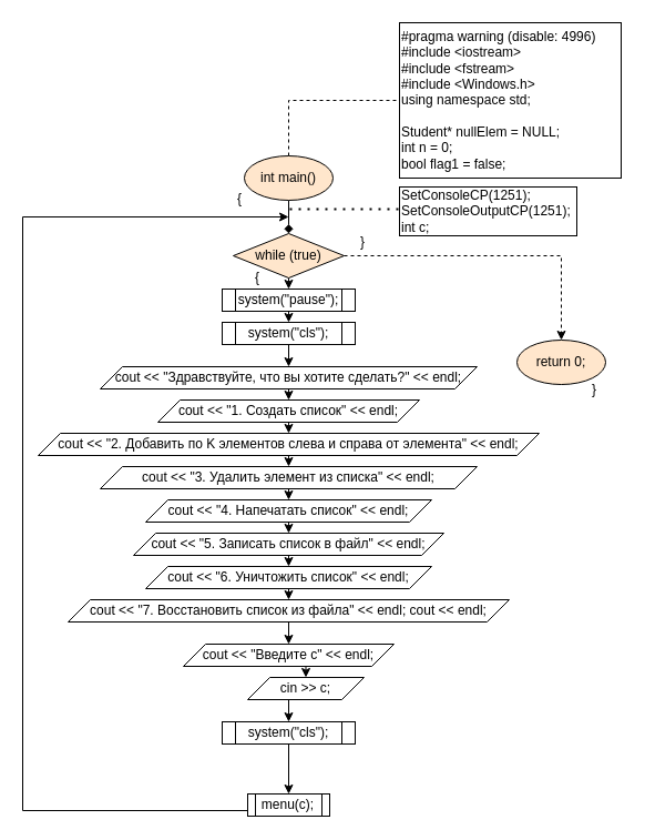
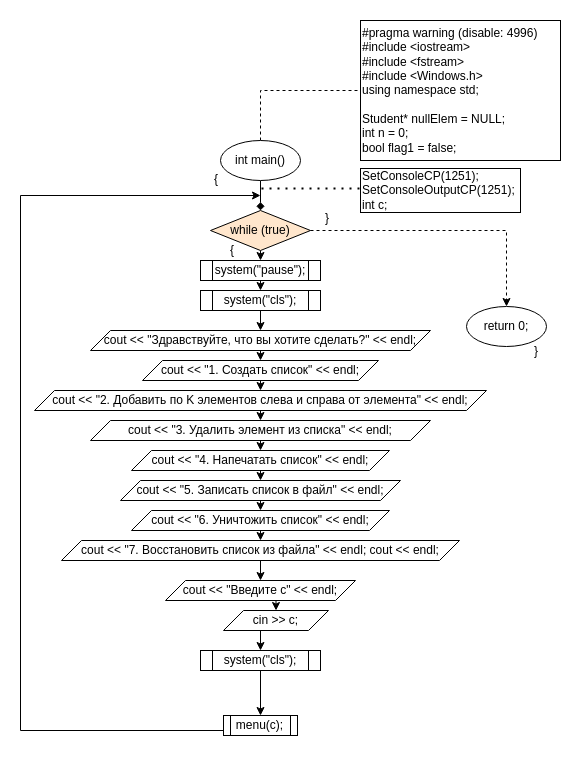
  <mxCell id="0" />
  <mxCell id="1" parent="0" />
  <mxCell id="2" style="edgeStyle=orthogonalEdgeStyle;rounded=0;orthogonalLoop=1;jettySize=auto;html=1;exitX=0.5;exitY=0;exitDx=0;exitDy=0;entryX=0;entryY=0.5;entryDx=0;entryDy=0;dashed=1;endArrow=none;endFill=0;" edge="1" parent="1" source="4" target="5"><mxGeometry relative="1" as="geometry"><Array as="points"><mxPoint x="260" y="90" /></Array></mxGeometry></mxCell>
  <mxCell id="3" style="edgeStyle=orthogonalEdgeStyle;rounded=0;orthogonalLoop=1;jettySize=auto;html=1;exitX=0.5;exitY=1;exitDx=0;exitDy=0;entryX=0.5;entryY=0;entryDx=0;entryDy=0;endArrow=diamond;endFill=1;" edge="1" parent="1" source="4" target="8"><mxGeometry relative="1" as="geometry" /></mxCell>
- <mxCell id="4" value="int main()" style="ellipse;whiteSpace=wrap;html=1;fillColor=#ffe6cc;" vertex="1" parent="1"><mxGeometry x="220" y="140" width="80" height="40" as="geometry" /></mxCell>
+ <mxCell id="4" value="int main()" style="ellipse;whiteSpace=wrap;html=1;" vertex="1" parent="1"><mxGeometry x="220" y="140" width="80" height="40" as="geometry" /></mxCell>
  <mxCell id="5" value="&lt;div&gt;#pragma warning (disable: 4996)&lt;/div&gt;&lt;div&gt;#include &amp;lt;iostream&amp;gt;&lt;/div&gt;&lt;div&gt;#include &amp;lt;fstream&amp;gt;&lt;/div&gt;&lt;div&gt;#include &amp;lt;Windows.h&amp;gt;&lt;/div&gt;&lt;div&gt;using namespace std;&lt;/div&gt;&lt;div&gt;&lt;br&gt;&lt;/div&gt;&lt;div&gt;&lt;div&gt;Student* nullElem = NULL;&lt;/div&gt;&lt;div&gt;int n = 0;&lt;/div&gt;&lt;div&gt;bool flag1 = false;&lt;/div&gt;&lt;/div&gt;" style="rounded=0;whiteSpace=wrap;html=1;align=left;" vertex="1" parent="1"><mxGeometry x="360" width="200" height="140" as="geometry" y="20" /></mxCell>
  <mxCell id="6" style="edgeStyle=orthogonalEdgeStyle;rounded=0;orthogonalLoop=1;jettySize=auto;html=1;exitX=0.5;exitY=1;exitDx=0;exitDy=0;entryX=0.5;entryY=0;entryDx=0;entryDy=0;endArrow=classic;endFill=1;" edge="1" parent="1" source="8" target="12"><mxGeometry relative="1" as="geometry" /></mxCell>
  <mxCell id="7" style="edgeStyle=orthogonalEdgeStyle;rounded=0;orthogonalLoop=1;jettySize=auto;html=1;exitX=1;exitY=0.5;exitDx=0;exitDy=0;entryX=0.5;entryY=0;entryDx=0;entryDy=0;endArrow=classic;endFill=1;dashed=1;" edge="1" parent="1" source="8" target="42"><mxGeometry relative="1" as="geometry" /></mxCell>
  <mxCell id="8" value="while (true)" style="rhombus;whiteSpace=wrap;html=1;fillColor=#ffe6cc;" vertex="1" parent="1"><mxGeometry x="210" y="210" width="100" height="40" as="geometry" /></mxCell>
  <mxCell id="9" value="" style="endArrow=none;dashed=1;html=1;dashPattern=1 3;strokeWidth=2;rounded=0;" edge="1" parent="1"><mxGeometry width="50" height="50" relative="1" as="geometry"><mxPoint x="261" y="188" as="sourcePoint" /><mxPoint x="360" y="188" as="targetPoint" /></mxGeometry></mxCell>
  <mxCell id="10" value="&lt;div&gt;SetConsoleCP(1251);&lt;/div&gt;&lt;div&gt;&#09;SetConsoleOutputCP(1251);&lt;/div&gt;&lt;div&gt;int c;&lt;/div&gt;" style="rounded=0;whiteSpace=wrap;html=1;align=left;" vertex="1" parent="1"><mxGeometry x="360" y="168" width="160" height="44" as="geometry" /></mxCell>
  <mxCell id="11" style="edgeStyle=orthogonalEdgeStyle;rounded=0;orthogonalLoop=1;jettySize=auto;html=1;exitX=0.5;exitY=1;exitDx=0;exitDy=0;entryX=0.5;entryY=0;entryDx=0;entryDy=0;endArrow=classic;endFill=1;" edge="1" parent="1" source="12" target="14"><mxGeometry relative="1" as="geometry" /></mxCell>
  <mxCell id="12" value="&lt;div&gt;&#09;&#09;system(&quot;pause&quot;);&lt;/div&gt;" style="shape=process;whiteSpace=wrap;html=1;backgroundOutline=1;" vertex="1" parent="1"><mxGeometry x="200" y="260" width="120" height="20" as="geometry" /></mxCell>
  <mxCell id="13" style="edgeStyle=orthogonalEdgeStyle;rounded=0;orthogonalLoop=1;jettySize=auto;html=1;exitX=0.5;exitY=1;exitDx=0;exitDy=0;entryX=0.5;entryY=0;entryDx=0;entryDy=0;endArrow=classic;endFill=1;" edge="1" parent="1" source="14" target="16"><mxGeometry relative="1" as="geometry" /></mxCell>
  <mxCell id="14" value="&lt;div&gt;&#09;&#09;system(&quot;cls&quot;);&lt;/div&gt;" style="shape=process;whiteSpace=wrap;html=1;backgroundOutline=1;" vertex="1" parent="1"><mxGeometry x="200" y="290" width="120" height="20" as="geometry" /></mxCell>
  <mxCell id="15" style="edgeStyle=orthogonalEdgeStyle;rounded=0;orthogonalLoop=1;jettySize=auto;html=1;exitX=0.5;exitY=1;exitDx=0;exitDy=0;entryX=0.5;entryY=0;entryDx=0;entryDy=0;endArrow=classic;endFill=1;" edge="1" parent="1" source="16" target="18"><mxGeometry relative="1" as="geometry" /></mxCell>
  <mxCell id="16" value="&lt;div&gt;&#09;&#09;cout &amp;lt;&amp;lt; &quot;Здравствуйте, что вы хотите сделать?&quot; &amp;lt;&amp;lt; endl;&lt;/div&gt;" style="shape=parallelogram;perimeter=parallelogramPerimeter;whiteSpace=wrap;html=1;fixedSize=1;" vertex="1" parent="1"><mxGeometry x="90" y="330" width="340" height="20" as="geometry" /></mxCell>
  <mxCell id="17" style="edgeStyle=orthogonalEdgeStyle;rounded=0;orthogonalLoop=1;jettySize=auto;html=1;exitX=0.5;exitY=1;exitDx=0;exitDy=0;entryX=0.5;entryY=0;entryDx=0;entryDy=0;endArrow=classic;endFill=1;" edge="1" parent="1" source="18" target="20"><mxGeometry relative="1" as="geometry" /></mxCell>
  <mxCell id="18" value="&lt;div&gt;&#09;&#09;cout &amp;lt;&amp;lt; &quot;1. Создать список&quot; &amp;lt;&amp;lt; endl;&lt;/div&gt;" style="shape=parallelogram;perimeter=parallelogramPerimeter;whiteSpace=wrap;html=1;fixedSize=1;" vertex="1" parent="1"><mxGeometry x="142" y="360" width="236" height="20" as="geometry" /></mxCell>
  <mxCell id="19" style="edgeStyle=orthogonalEdgeStyle;rounded=0;orthogonalLoop=1;jettySize=auto;html=1;exitX=0.5;exitY=1;exitDx=0;exitDy=0;entryX=0.5;entryY=0;entryDx=0;entryDy=0;endArrow=classic;endFill=1;" edge="1" parent="1" source="20" target="22"><mxGeometry relative="1" as="geometry" /></mxCell>
  <mxCell id="20" value="&lt;div&gt;&#09;&#09;cout &amp;lt;&amp;lt; &quot;2. Добавить по K элементов слева и справа от элемента&quot; &amp;lt;&amp;lt; endl;&lt;/div&gt;" style="shape=parallelogram;perimeter=parallelogramPerimeter;whiteSpace=wrap;html=1;fixedSize=1;" vertex="1" parent="1"><mxGeometry x="34" y="390" width="452" height="20" as="geometry" /></mxCell>
  <mxCell id="21" style="edgeStyle=orthogonalEdgeStyle;rounded=0;orthogonalLoop=1;jettySize=auto;html=1;exitX=0.5;exitY=1;exitDx=0;exitDy=0;entryX=0.5;entryY=0;entryDx=0;entryDy=0;endArrow=classic;endFill=1;" edge="1" parent="1" source="22" target="24"><mxGeometry relative="1" as="geometry" /></mxCell>
  <mxCell id="22" value="&lt;div&gt;&#09;&#09;cout &amp;lt;&amp;lt; &quot;3. Удалить элемент из списка&quot; &amp;lt;&amp;lt; endl;&lt;/div&gt;" style="shape=parallelogram;perimeter=parallelogramPerimeter;whiteSpace=wrap;html=1;fixedSize=1;" vertex="1" parent="1"><mxGeometry x="90" y="420" width="340" height="20" as="geometry" /></mxCell>
  <mxCell id="23" style="edgeStyle=orthogonalEdgeStyle;rounded=0;orthogonalLoop=1;jettySize=auto;html=1;exitX=0.5;exitY=1;exitDx=0;exitDy=0;entryX=0.5;entryY=0;entryDx=0;entryDy=0;endArrow=classic;endFill=1;" edge="1" parent="1" source="24" target="26"><mxGeometry relative="1" as="geometry" /></mxCell>
  <mxCell id="24" value="&lt;div&gt;&#09;&#09;cout &amp;lt;&amp;lt; &quot;4. Напечатать список&quot; &amp;lt;&amp;lt; endl;&lt;/div&gt;" style="shape=parallelogram;perimeter=parallelogramPerimeter;whiteSpace=wrap;html=1;fixedSize=1;" vertex="1" parent="1"><mxGeometry x="131" y="450" width="258" height="20" as="geometry" /></mxCell>
  <mxCell id="25" style="edgeStyle=orthogonalEdgeStyle;rounded=0;orthogonalLoop=1;jettySize=auto;html=1;exitX=0.5;exitY=1;exitDx=0;exitDy=0;entryX=0.5;entryY=0;entryDx=0;entryDy=0;endArrow=classic;endFill=1;" edge="1" parent="1" source="26" target="28"><mxGeometry relative="1" as="geometry" /></mxCell>
  <mxCell id="26" value="&lt;div&gt;&#09;&#09;cout &amp;lt;&amp;lt; &quot;5. Записать список в файл&quot; &amp;lt;&amp;lt; endl;&lt;/div&gt;" style="shape=parallelogram;perimeter=parallelogramPerimeter;whiteSpace=wrap;html=1;fixedSize=1;" vertex="1" parent="1"><mxGeometry x="120" y="480" width="280" height="20" as="geometry" /></mxCell>
  <mxCell id="27" style="edgeStyle=orthogonalEdgeStyle;rounded=0;orthogonalLoop=1;jettySize=auto;html=1;exitX=0.5;exitY=1;exitDx=0;exitDy=0;entryX=0.5;entryY=0;entryDx=0;entryDy=0;endArrow=classic;endFill=1;" edge="1" parent="1" source="28" target="30"><mxGeometry relative="1" as="geometry" /></mxCell>
  <mxCell id="28" value="&lt;div&gt;&#09;&#09;cout &amp;lt;&amp;lt; &quot;6. Уничтожить список&quot; &amp;lt;&amp;lt; endl;&lt;/div&gt;" style="shape=parallelogram;perimeter=parallelogramPerimeter;whiteSpace=wrap;html=1;fixedSize=1;" vertex="1" parent="1"><mxGeometry x="131" y="510" width="258" height="20" as="geometry" /></mxCell>
  <mxCell id="29" style="edgeStyle=orthogonalEdgeStyle;rounded=0;orthogonalLoop=1;jettySize=auto;html=1;exitX=0.5;exitY=1;exitDx=0;exitDy=0;entryX=0.5;entryY=0;entryDx=0;entryDy=0;endArrow=classic;endFill=1;" edge="1" parent="1" source="30" target="32"><mxGeometry relative="1" as="geometry" /></mxCell>
  <mxCell id="30" value="&lt;div&gt;&#09;&#09;cout &amp;lt;&amp;lt; &quot;7. Восстановить список из файла&quot; &amp;lt;&amp;lt; endl; cout &amp;lt;&amp;lt; endl;&lt;/div&gt;" style="shape=parallelogram;perimeter=parallelogramPerimeter;whiteSpace=wrap;html=1;fixedSize=1;" vertex="1" parent="1"><mxGeometry x="61" y="540" width="398" height="20" as="geometry" /></mxCell>
  <mxCell id="31" style="edgeStyle=orthogonalEdgeStyle;rounded=0;orthogonalLoop=1;jettySize=auto;html=1;exitX=0.5;exitY=1;exitDx=0;exitDy=0;entryX=0.5;entryY=0;entryDx=0;entryDy=0;endArrow=classic;endFill=1;" edge="1" parent="1" source="32" target="34"><mxGeometry relative="1" as="geometry" /></mxCell>
  <mxCell id="32" value="&lt;div&gt;&#09;&#09;cout &amp;lt;&amp;lt; &quot;Введите c&quot; &amp;lt;&amp;lt; endl;&lt;/div&gt;" style="shape=parallelogram;perimeter=parallelogramPerimeter;whiteSpace=wrap;html=1;fixedSize=1;" vertex="1" parent="1"><mxGeometry x="165" y="580" width="190" height="20" as="geometry" /></mxCell>
  <mxCell id="33" style="edgeStyle=orthogonalEdgeStyle;rounded=0;orthogonalLoop=1;jettySize=auto;html=1;exitX=0.5;exitY=1;exitDx=0;exitDy=0;entryX=0.5;entryY=0;entryDx=0;entryDy=0;endArrow=classic;endFill=1;" edge="1" parent="1" source="34" target="36"><mxGeometry relative="1" as="geometry" /></mxCell>
  <mxCell id="34" value="&lt;div&gt;&#09;&#09;cin &amp;gt;&amp;gt; c;&lt;/div&gt;" style="shape=parallelogram;perimeter=parallelogramPerimeter;whiteSpace=wrap;html=1;fixedSize=1;" vertex="1" parent="1"><mxGeometry x="223" y="610" width="105" height="20" as="geometry" /></mxCell>
  <mxCell id="35" style="edgeStyle=orthogonalEdgeStyle;rounded=0;orthogonalLoop=1;jettySize=auto;html=1;exitX=0.5;exitY=1;exitDx=0;exitDy=0;entryX=0.5;entryY=0;entryDx=0;entryDy=0;endArrow=classic;endFill=1;" edge="1" parent="1" source="36" target="38"><mxGeometry relative="1" as="geometry" /></mxCell>
  <mxCell id="36" value="&lt;div&gt;&#09;&#09;system(&quot;cls&quot;);&lt;/div&gt;" style="shape=process;whiteSpace=wrap;html=1;backgroundOutline=1;" vertex="1" parent="1"><mxGeometry x="200" y="650" width="120" height="20" as="geometry" /></mxCell>
  <mxCell id="37" style="edgeStyle=orthogonalEdgeStyle;rounded=0;orthogonalLoop=1;jettySize=auto;html=1;exitX=0.5;exitY=1;exitDx=0;exitDy=0;endArrow=classic;endFill=1;" edge="1" parent="1" source="38"><mxGeometry relative="1" as="geometry"><mxPoint x="260" y="195" as="targetPoint" /><Array as="points"><mxPoint x="260" y="730" /><mxPoint x="20" y="730" /><mxPoint x="20" y="195" /><mxPoint x="260" y="195" /></Array></mxGeometry></mxCell>
  <mxCell id="38" value="&lt;div&gt;&#09;&#09;menu(c);&lt;/div&gt;" style="shape=process;whiteSpace=wrap;html=1;backgroundOutline=1;" vertex="1" parent="1"><mxGeometry x="223" y="715" width="74" height="20" as="geometry" /></mxCell>
  <mxCell id="39" value="{" style="text;html=1;strokeColor=none;fillColor=none;align=center;verticalAlign=middle;whiteSpace=wrap;rounded=0;" vertex="1" parent="1"><mxGeometry x="207" y="171" width="18" height="16" as="geometry" /></mxCell>
  <mxCell id="40" value="}" style="text;html=1;strokeColor=none;fillColor=none;align=center;verticalAlign=middle;whiteSpace=wrap;rounded=0;" vertex="1" parent="1"><mxGeometry x="318" y="210" width="18" height="16" as="geometry" /></mxCell>
  <mxCell id="41" value="{" style="text;html=1;strokeColor=none;fillColor=none;align=center;verticalAlign=middle;whiteSpace=wrap;rounded=0;" vertex="1" parent="1"><mxGeometry x="223" y="242" width="18" height="16" as="geometry" /></mxCell>
- <mxCell id="42" value="return 0;" style="ellipse;whiteSpace=wrap;html=1;fillColor=#ffe6cc;" vertex="1" parent="1"><mxGeometry x="466" y="306" width="80" height="40" as="geometry" /></mxCell>
+ <mxCell id="42" value="return 0;" style="ellipse;whiteSpace=wrap;html=1;" vertex="1" parent="1"><mxGeometry x="466" y="306" width="80" height="40" as="geometry" /></mxCell>
  <mxCell id="43" value="}" style="text;html=1;strokeColor=none;fillColor=none;align=center;verticalAlign=middle;whiteSpace=wrap;rounded=0;" vertex="1" parent="1"><mxGeometry x="527" y="343" width="18" height="16" as="geometry" /></mxCell>
